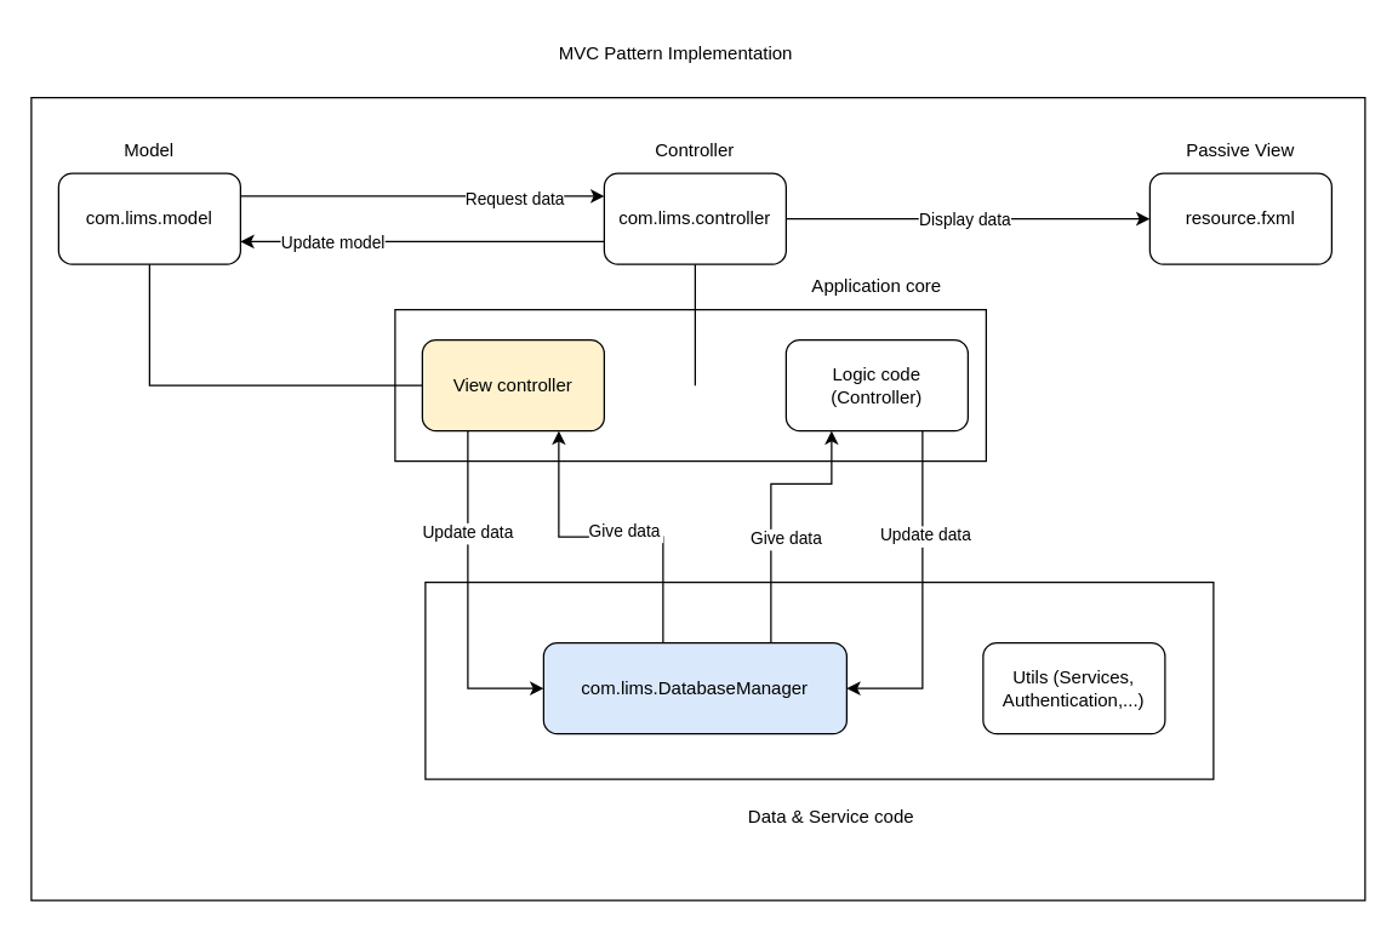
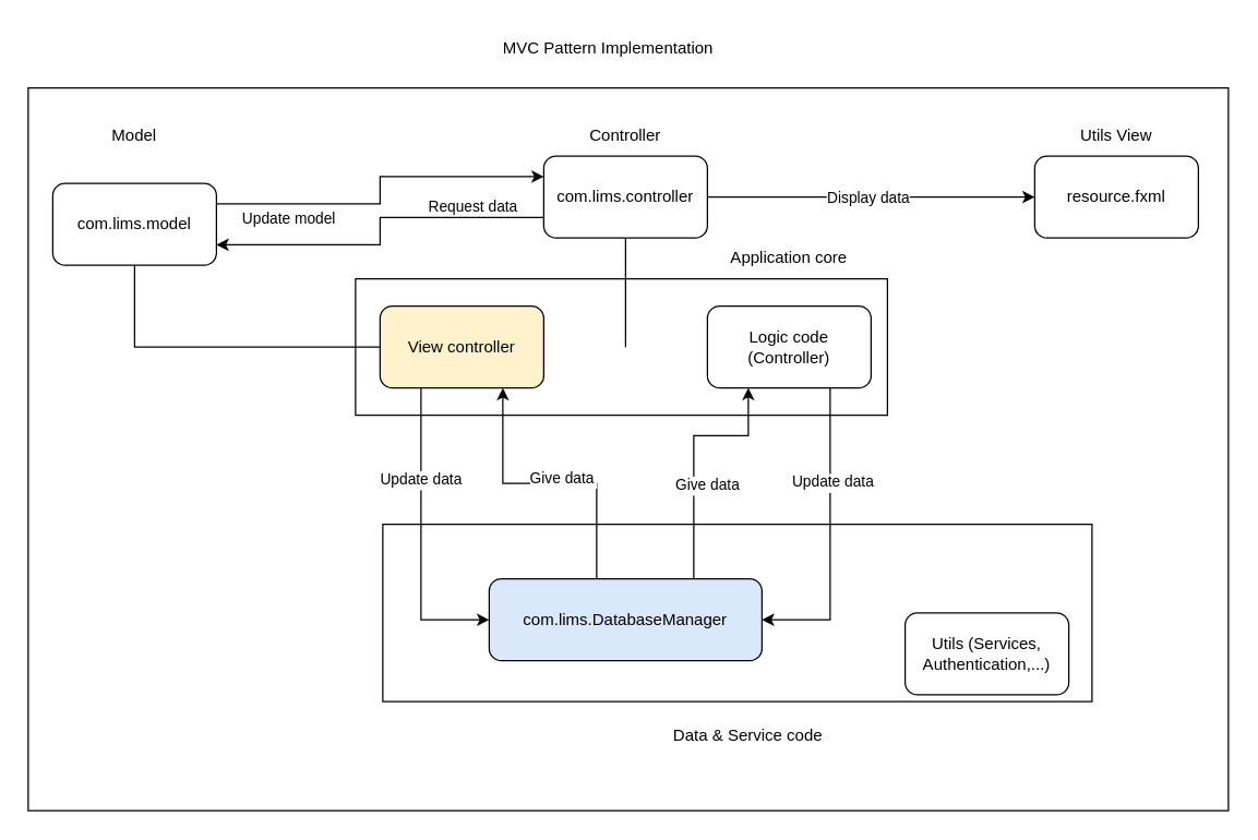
  <mxCell id="0" />
  <mxCell id="1" parent="0" />
  <mxCell id="2" value="" style="rounded=0;whiteSpace=wrap;html=1;fillColor=none;" vertex="1" parent="1"><mxGeometry x="20" y="64" width="880" height="530" as="geometry" /></mxCell>
  <mxCell id="3" value="MVC Pattern Implementation" style="text;html=1;align=center;verticalAlign=middle;resizable=0;points=[];autosize=1;strokeColor=none;fillColor=none;" vertex="1" parent="1"><mxGeometry x="355" y="20" width="180" height="30" as="geometry" /></mxCell>
  <mxCell id="4" style="edgeStyle=orthogonalEdgeStyle;rounded=0;orthogonalLoop=1;jettySize=auto;html=1;entryX=0;entryY=0.25;entryDx=0;entryDy=0;exitX=1;exitY=0.25;exitDx=0;exitDy=0;" edge="1" parent="1" source="6" target="10"><mxGeometry relative="1" as="geometry" /></mxCell>
  <mxCell id="5" value="Request data" style="edgeLabel;html=1;align=center;verticalAlign=middle;resizable=0;points=[];" vertex="1" connectable="0" parent="4"><mxGeometry x="-0.253" y="-1" relative="1" as="geometry"><mxPoint x="90" as="offset" /></mxGeometry></mxCell>
- <mxCell id="6" value="com.lims.model" style="rounded=1;whiteSpace=wrap;html=1;" vertex="1" parent="1"><mxGeometry x="38" y="114" width="120" height="60" as="geometry" /></mxCell>
+ <mxCell id="6" value="com.lims.model" style="rounded=1;whiteSpace=wrap;html=1;" vertex="1" parent="1"><mxGeometry x="38" y="134" width="120" height="60" as="geometry" /></mxCell>
  <mxCell id="7" style="edgeStyle=orthogonalEdgeStyle;rounded=0;orthogonalLoop=1;jettySize=auto;html=1;endArrow=none;endFill=0;" edge="1" parent="1" source="10"><mxGeometry relative="1" as="geometry"><mxPoint x="458" y="254" as="targetPoint" /></mxGeometry></mxCell>
  <mxCell id="8" style="edgeStyle=orthogonalEdgeStyle;rounded=0;orthogonalLoop=1;jettySize=auto;html=1;" edge="1" parent="1" source="10" target="11"><mxGeometry relative="1" as="geometry" /></mxCell>
  <mxCell id="9" value="Display data" style="edgeLabel;html=1;align=center;verticalAlign=middle;resizable=0;points=[];" vertex="1" connectable="0" parent="8"><mxGeometry x="-0.024" y="-1" relative="1" as="geometry"><mxPoint y="-1" as="offset" /></mxGeometry></mxCell>
  <mxCell id="10" value="com.lims.controller" style="rounded=1;whiteSpace=wrap;html=1;" vertex="1" parent="1"><mxGeometry x="398" y="114" width="120" height="60" as="geometry" /></mxCell>
  <mxCell id="11" value="resource.fxml" style="rounded=1;whiteSpace=wrap;html=1;" vertex="1" parent="1"><mxGeometry x="758" y="114" width="120" height="60" as="geometry" /></mxCell>
  <mxCell id="12" value="Model" style="text;html=1;align=center;verticalAlign=middle;whiteSpace=wrap;rounded=0;" vertex="1" parent="1"><mxGeometry x="68" y="84" width="60" height="30" as="geometry" /></mxCell>
  <mxCell id="13" value="Controller" style="text;html=1;align=center;verticalAlign=middle;whiteSpace=wrap;rounded=0;" vertex="1" parent="1"><mxGeometry x="428" y="84" width="60" height="30" as="geometry" /></mxCell>
- <mxCell id="14" value="Passive View" style="text;html=1;align=center;verticalAlign=middle;whiteSpace=wrap;rounded=0;" vertex="1" parent="1"><mxGeometry x="768" y="84" width="100" height="30" as="geometry" /></mxCell>
+ <mxCell id="14" value="Utils View" style="text;html=1;align=center;verticalAlign=middle;whiteSpace=wrap;rounded=0;" vertex="1" parent="1"><mxGeometry x="768" y="84" width="100" height="30" as="geometry" /></mxCell>
  <mxCell id="15" style="edgeStyle=orthogonalEdgeStyle;rounded=0;orthogonalLoop=1;jettySize=auto;html=1;entryX=0.25;entryY=1;entryDx=0;entryDy=0;exitX=0.75;exitY=0;exitDx=0;exitDy=0;" edge="1" parent="1" source="19"><mxGeometry relative="1" as="geometry"><mxPoint x="508" y="353.97" as="sourcePoint" /><mxPoint x="548" y="283.97" as="targetPoint" /><Array as="points"><mxPoint x="508" y="319" /><mxPoint x="548" y="319" /></Array></mxGeometry></mxCell>
  <mxCell id="16" value="Give data" style="edgeLabel;align=center;verticalAlign=middle;resizable=0;points=[];" vertex="1" connectable="0" parent="15"><mxGeometry x="-0.047" y="-1" relative="1" as="geometry"><mxPoint x="9" y="16" as="offset" /></mxGeometry></mxCell>
  <mxCell id="17" style="edgeStyle=orthogonalEdgeStyle;rounded=0;orthogonalLoop=1;jettySize=auto;html=1;exitX=0.394;exitY=0.009;exitDx=0;exitDy=0;entryX=0.75;entryY=1;entryDx=0;entryDy=0;exitPerimeter=0;" edge="1" parent="1" source="19" target="25"><mxGeometry relative="1" as="geometry" /></mxCell>
  <mxCell id="18" value="Give data" style="edgeLabel;align=center;verticalAlign=middle;resizable=0;points=[];" vertex="1" connectable="0" parent="17"><mxGeometry x="-0.1" y="3" relative="1" as="geometry"><mxPoint x="-2" y="-8" as="offset" /></mxGeometry></mxCell>
  <mxCell id="19" value="com.lims.DatabaseManager" style="rounded=1;whiteSpace=wrap;html=1;fillColor=#dae8fc;" vertex="1" parent="1"><mxGeometry x="358" y="424" width="200" height="60" as="geometry" /></mxCell>
  <mxCell id="20" style="edgeStyle=orthogonalEdgeStyle;rounded=0;orthogonalLoop=1;jettySize=auto;html=1;entryX=0;entryY=0.5;entryDx=0;entryDy=0;" edge="1" parent="1" source="25" target="19"><mxGeometry relative="1" as="geometry"><Array as="points"><mxPoint x="308" y="454" /></Array></mxGeometry></mxCell>
  <mxCell id="21" value="Update data" style="edgeLabel;align=center;verticalAlign=middle;resizable=0;points=[];" vertex="1" connectable="0" parent="20"><mxGeometry x="-0.365" relative="1" as="geometry"><mxPoint y="-4" as="offset" /></mxGeometry></mxCell>
  <mxCell id="22" style="edgeStyle=orthogonalEdgeStyle;rounded=0;orthogonalLoop=1;jettySize=auto;html=1;endArrow=none;endFill=0;" edge="1" parent="1" source="25" target="6"><mxGeometry relative="1" as="geometry" /></mxCell>
  <mxCell id="23" style="edgeStyle=orthogonalEdgeStyle;rounded=0;orthogonalLoop=1;jettySize=auto;html=1;exitX=0;exitY=0.75;exitDx=0;exitDy=0;entryX=1;entryY=0.75;entryDx=0;entryDy=0;" edge="1" parent="1" source="10" target="6"><mxGeometry relative="1" as="geometry" /></mxCell>
  <mxCell id="24" value="Update model" style="edgeLabel;html=1;align=center;verticalAlign=middle;resizable=0;points=[];" vertex="1" connectable="0" parent="23"><mxGeometry x="-0.257" relative="1" as="geometry"><mxPoint x="-91" as="offset" /></mxGeometry></mxCell>
  <mxCell id="25" value="View controller" style="rounded=1;whiteSpace=wrap;html=1;fillColor=#fff2cc;" vertex="1" parent="1"><mxGeometry x="278" y="224" width="120" height="60" as="geometry" /></mxCell>
  <mxCell id="26" style="edgeStyle=orthogonalEdgeStyle;rounded=0;orthogonalLoop=1;jettySize=auto;html=1;entryX=1;entryY=0.5;entryDx=0;entryDy=0;" edge="1" parent="1" source="28" target="19"><mxGeometry relative="1" as="geometry"><Array as="points"><mxPoint x="608" y="454" /></Array></mxGeometry></mxCell>
  <mxCell id="27" value="Update data" style="edgeLabel;align=center;verticalAlign=middle;resizable=0;points=[];" vertex="1" connectable="0" parent="26"><mxGeometry x="-0.19" y="2" relative="1" as="geometry"><mxPoint y="-21" as="offset" /></mxGeometry></mxCell>
  <mxCell id="28" value="Logic code (Controller)" style="rounded=1;whiteSpace=wrap;html=1;" vertex="1" parent="1"><mxGeometry x="518" y="224" width="120" height="60" as="geometry" /></mxCell>
  <mxCell id="29" value="" style="rounded=0;whiteSpace=wrap;html=1;fillColor=none;" vertex="1" parent="1"><mxGeometry x="280" y="384" width="520" height="130" as="geometry" /></mxCell>
- <mxCell id="30" value="Utils (Services, Authentication,...)" style="rounded=1;whiteSpace=wrap;html=1;" vertex="1" parent="1"><mxGeometry x="648" y="424" width="120" height="60" as="geometry" /></mxCell>
+ <mxCell id="30" value="Utils (Services, Authentication,...)" style="rounded=1;whiteSpace=wrap;html=1;" vertex="1" parent="1"><mxGeometry x="663" y="449" width="120" height="60" as="geometry" /></mxCell>
  <mxCell id="31" value="Data &amp;amp; Service code" style="text;html=1;align=center;verticalAlign=middle;whiteSpace=wrap;rounded=0;" vertex="1" parent="1"><mxGeometry x="488" y="524" width="120" height="30" as="geometry" /></mxCell>
  <mxCell id="32" value="" style="rounded=0;whiteSpace=wrap;html=1;fillColor=none;" vertex="1" parent="1"><mxGeometry x="260" y="204" width="390" height="100" as="geometry" /></mxCell>
  <mxCell id="33" value="Application core" style="text;html=1;align=center;verticalAlign=middle;whiteSpace=wrap;rounded=0;" vertex="1" parent="1"><mxGeometry x="518" y="174" width="120" height="30" as="geometry" /></mxCell>
